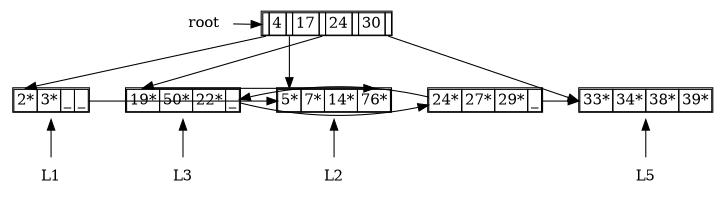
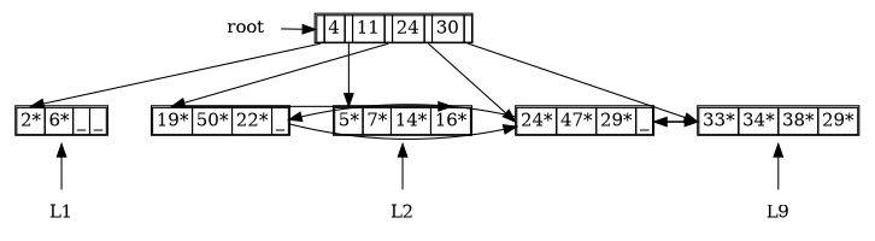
  digraph {
    splines=false
    node [shape=none]
    edge [headport=key0]
-   n1 [label=<<table border="1" cellborder="1" cellspacing="0">                     <tr>                         <td port="connector0"></td>                         <td port="key0">4</td>                         <td port="connector1"></td>                         <td port="key1">17</td>                         <td port="connector2"></td>                         <td port="key2">24</td>                         <td port="connector3"></td>                         <td port="key3">30</td>                         <td port="connector4"></td>                     </tr>                 </table>>]
+   n1 [label=<<table border="1" cellborder="1" cellspacing="0">                     <tr>                         <td port="connector0"></td>                         <td port="key0">4</td>                         <td port="connector1"></td>                         <td port="key1">11</td>                         <td port="connector2"></td>                         <td port="key2">24</td>                         <td port="connector3"></td>                         <td port="key3">30</td>                         <td port="connector4"></td>                     </tr>                 </table>>]
    n2 [label=root]
-   n3 [label=<<table border="1" cellborder="1" cellspacing="0">                     <tr>                         <td port="key0">2*</td>                         <td port="key1">3*</td>                         <td port="key2">_</td>                         <td port="key3">_</td>                     </tr>                 </table>>]
-   n4 [label=<<table border="1" cellborder="1" cellspacing="0">                     <tr>                         <td port="key0">5*</td>                         <td port="key1">7*</td>                         <td port="key2">14*</td>                         <td port="key3">76*</td>                     </tr>                 </table>>]
+   n3 [label=<<table border="1" cellborder="1" cellspacing="0">                     <tr>                         <td port="key0">2*</td>                         <td port="key1">6*</td>                         <td port="key2">_</td>                         <td port="key3">_</td>                     </tr>                 </table>>]
+   n4 [label=<<table border="1" cellborder="1" cellspacing="0">                     <tr>                         <td port="key0">5*</td>                         <td port="key1">7*</td>                         <td port="key2">14*</td>                         <td port="key3">16*</td>                     </tr>                 </table>>]
    n5 [label=<<table border="1" cellborder="1" cellspacing="0">                     <tr>                         <td port="key0">19*</td>                         <td port="key1">50*</td>                         <td port="key2">22*</td>                         <td port="key3">_</td>                     </tr>                 </table>>]
-   n6 [label=<<table border="1" cellborder="1" cellspacing="0">                     <tr>                         <td port="key0">24*</td>                         <td port="key1">27*</td>                         <td port="key2">29*</td>                         <td port="key3">_</td>                     </tr>                 </table>>]
-   n7 [label=<<table border="1" cellborder="1" cellspacing="0">                     <tr>                         <td port="key0">33*</td>                         <td port="key1">34*</td>                         <td port="key2">38*</td>                         <td port="key3">39*</td>                     </tr>                 </table>>]
+   n6 [label=<<table border="1" cellborder="1" cellspacing="0">                     <tr>                         <td port="key0">24*</td>                         <td port="key1">47*</td>                         <td port="key2">29*</td>                         <td port="key3">_</td>                     </tr>                 </table>>]
+   n7 [label=<<table border="1" cellborder="1" cellspacing="0">                     <tr>                         <td port="key0">33*</td>                         <td port="key1">34*</td>                         <td port="key2">38*</td>                         <td port="key3">29*</td>                     </tr>                 </table>>]
    n8 [label=L1]
    n9 [label=L2]
-   n10 [label=L3]
-   n11 [label=L5]
+   n11 [label=L9]
    subgraph sub_1 {
      rank=min
      n1
      n2
    }
    subgraph sub_2 {
      rank=same
      n3
      n4
      n5
      n6
      n7
    }
    subgraph sub_3 {
      rank=max
      n8
      n9
-     n10
      n11
    }
    n1 -> n3 [tailport=connector0]
    n1 -> n4 [tailport=connector1]
    n1 -> n5 [tailport=connector2]
+   n1 -> n6 [tailport=connector3]
    n1 -> n7 [tailport=connector4]
    n2 -> n1 [headport=connector0]
-   n3 -> n4 [tailport=key3]
    n5 -> n4 [headport=key3 tailport=key0]
    n5 -> n6 [tailport=key3]
    n6 -> n5 [headport=key3 tailport=key0]
    n6 -> n7 [tailport=key3]
+   n7 -> n6 [headport=key3 tailport=key0]
    n8 -> n3 [headport=connector0]
    n9 -> n4 [headport=connector0]
-   n10 -> n5 [headport=connector0]
    n11 -> n7 [headport=connector0]
  }
